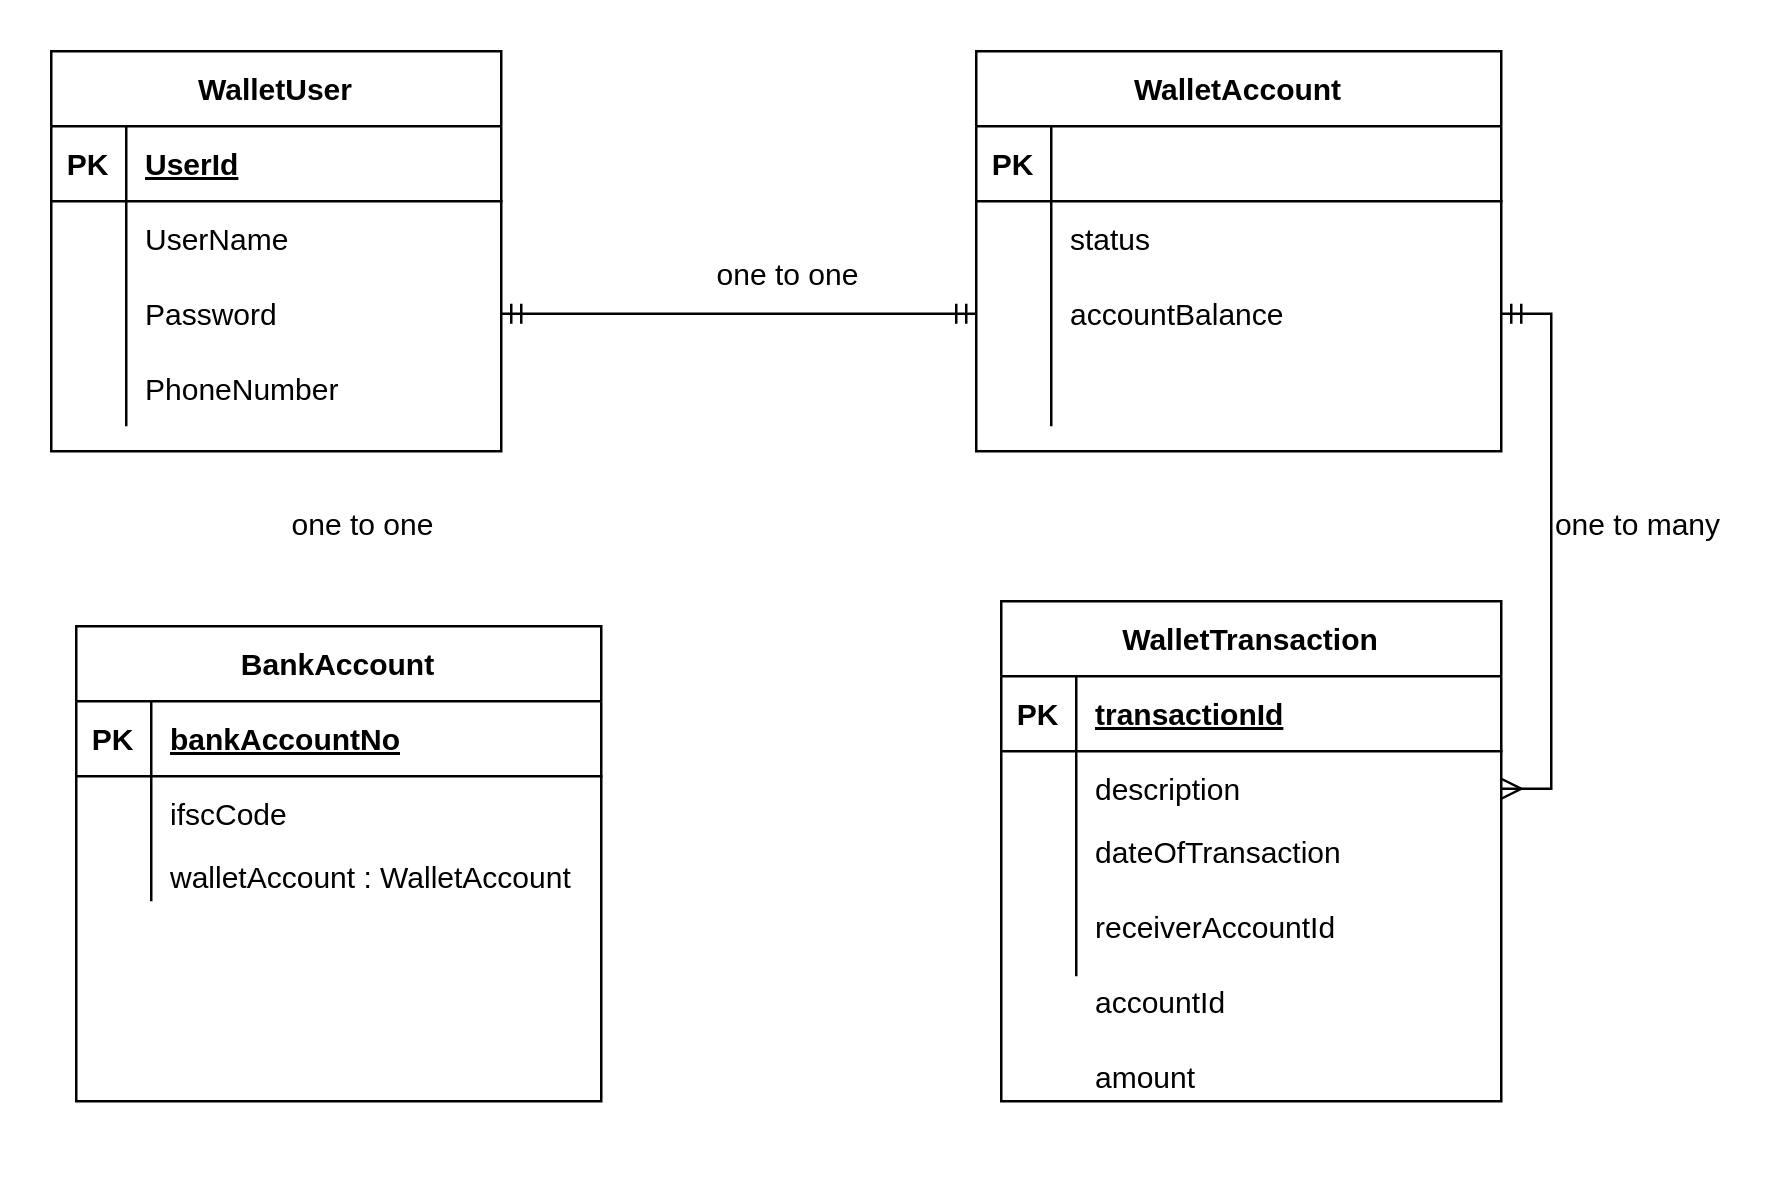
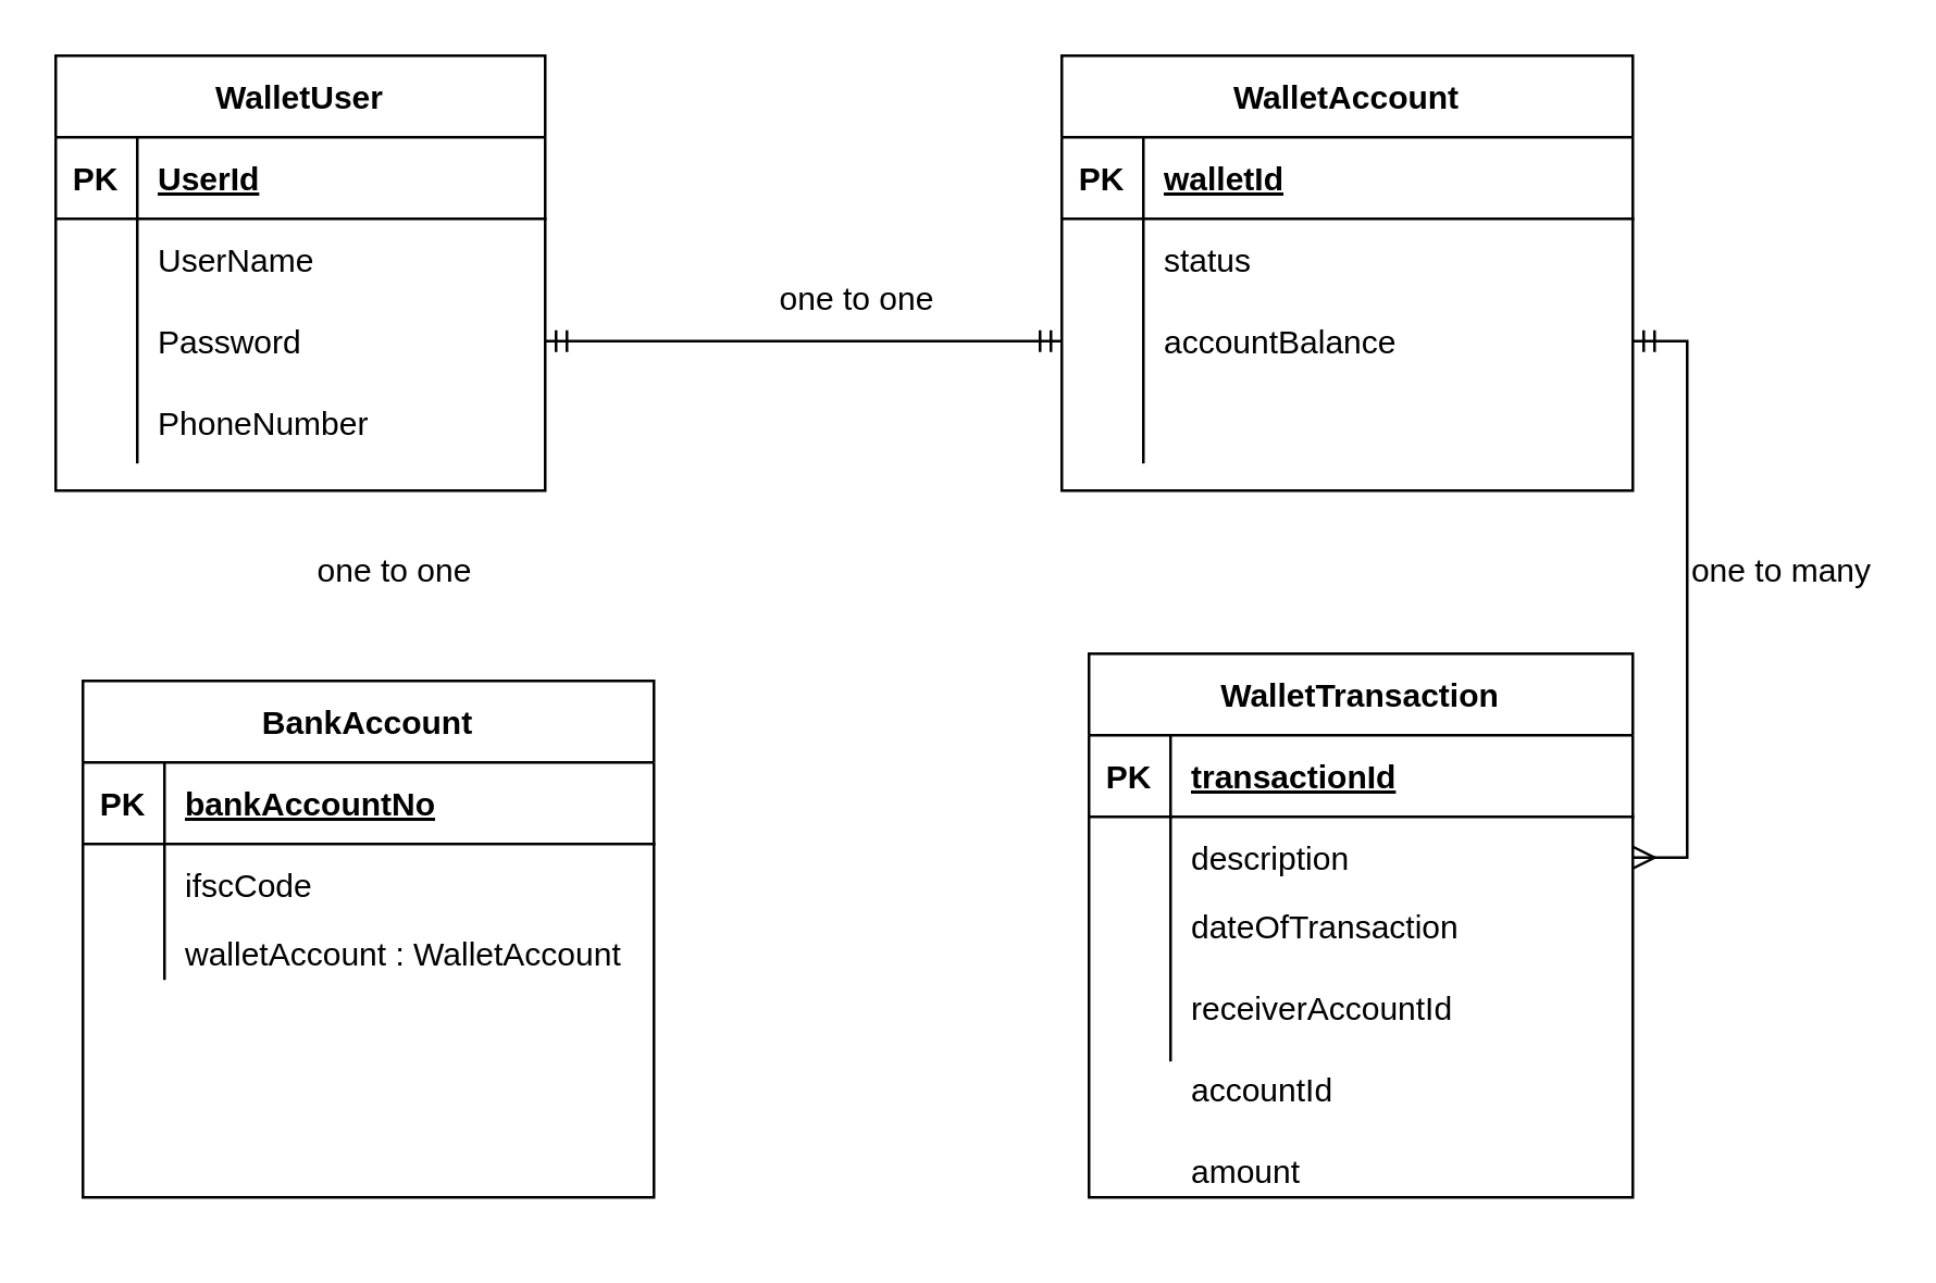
  <mxCell id="0" />
  <mxCell id="1" parent="0" />
  <mxCell id="2" value="WalletUser" style="shape=table;startSize=30;container=1;collapsible=1;childLayout=tableLayout;fixedRows=1;rowLines=0;fontStyle=1;align=center;resizeLast=1;" vertex="1" parent="1"><mxGeometry x="20" y="20" width="180" height="160" as="geometry" /></mxCell>
  <mxCell id="3" value="" style="shape=partialRectangle;collapsible=0;dropTarget=0;pointerEvents=0;fillColor=none;top=0;left=0;bottom=1;right=0;points=[[0,0.5],[1,0.5]];portConstraint=eastwest;" vertex="1" parent="2"><mxGeometry y="30" width="180" height="30" as="geometry" /></mxCell>
  <mxCell id="4" value="PK" style="shape=partialRectangle;connectable=0;fillColor=none;top=0;left=0;bottom=0;right=0;fontStyle=1;overflow=hidden;" vertex="1" parent="3"><mxGeometry width="30" height="30" as="geometry" /></mxCell>
  <mxCell id="5" value="UserId" style="shape=partialRectangle;connectable=0;fillColor=none;top=0;left=0;bottom=0;right=0;align=left;spacingLeft=6;fontStyle=5;overflow=hidden;" vertex="1" parent="3"><mxGeometry x="30" width="150" height="30" as="geometry" /></mxCell>
  <mxCell id="6" value="" style="shape=partialRectangle;collapsible=0;dropTarget=0;pointerEvents=0;fillColor=none;top=0;left=0;bottom=0;right=0;points=[[0,0.5],[1,0.5]];portConstraint=eastwest;" vertex="1" parent="2"><mxGeometry y="60" width="180" height="30" as="geometry" /></mxCell>
  <mxCell id="7" value="" style="shape=partialRectangle;connectable=0;fillColor=none;top=0;left=0;bottom=0;right=0;editable=1;overflow=hidden;" vertex="1" parent="6"><mxGeometry width="30" height="30" as="geometry" /></mxCell>
  <mxCell id="8" value="UserName" style="shape=partialRectangle;connectable=0;fillColor=none;top=0;left=0;bottom=0;right=0;align=left;spacingLeft=6;overflow=hidden;" vertex="1" parent="6"><mxGeometry x="30" width="150" height="30" as="geometry" /></mxCell>
  <mxCell id="9" value="" style="shape=partialRectangle;collapsible=0;dropTarget=0;pointerEvents=0;fillColor=none;top=0;left=0;bottom=0;right=0;points=[[0,0.5],[1,0.5]];portConstraint=eastwest;" vertex="1" parent="2"><mxGeometry y="90" width="180" height="30" as="geometry" /></mxCell>
  <mxCell id="10" value="" style="shape=partialRectangle;connectable=0;fillColor=none;top=0;left=0;bottom=0;right=0;editable=1;overflow=hidden;" vertex="1" parent="9"><mxGeometry width="30" height="30" as="geometry" /></mxCell>
  <mxCell id="11" value="Password" style="shape=partialRectangle;connectable=0;fillColor=none;top=0;left=0;bottom=0;right=0;align=left;spacingLeft=6;overflow=hidden;" vertex="1" parent="9"><mxGeometry x="30" width="150" height="30" as="geometry" /></mxCell>
  <mxCell id="12" value="" style="shape=partialRectangle;collapsible=0;dropTarget=0;pointerEvents=0;fillColor=none;top=0;left=0;bottom=0;right=0;points=[[0,0.5],[1,0.5]];portConstraint=eastwest;" vertex="1" parent="2"><mxGeometry y="120" width="180" height="30" as="geometry" /></mxCell>
  <mxCell id="13" value="" style="shape=partialRectangle;connectable=0;fillColor=none;top=0;left=0;bottom=0;right=0;editable=1;overflow=hidden;" vertex="1" parent="12"><mxGeometry width="30" height="30" as="geometry" /></mxCell>
  <mxCell id="14" value="PhoneNumber" style="shape=partialRectangle;connectable=0;fillColor=none;top=0;left=0;bottom=0;right=0;align=left;spacingLeft=6;overflow=hidden;" vertex="1" parent="12"><mxGeometry x="30" width="150" height="30" as="geometry" /></mxCell>
  <mxCell id="15" value="WalletAccount" style="shape=table;startSize=30;container=1;collapsible=1;childLayout=tableLayout;fixedRows=1;rowLines=0;fontStyle=1;align=center;resizeLast=1;" vertex="1" parent="1"><mxGeometry x="390" y="20" width="210" height="160" as="geometry" /></mxCell>
  <mxCell id="16" value="" style="shape=partialRectangle;collapsible=0;dropTarget=0;pointerEvents=0;fillColor=none;top=0;left=0;bottom=1;right=0;points=[[0,0.5],[1,0.5]];portConstraint=eastwest;" vertex="1" parent="15"><mxGeometry y="30" width="210" height="30" as="geometry" /></mxCell>
  <mxCell id="17" value="PK" style="shape=partialRectangle;connectable=0;fillColor=none;top=0;left=0;bottom=0;right=0;fontStyle=1;overflow=hidden;" vertex="1" parent="16"><mxGeometry width="30" height="30" as="geometry" /></mxCell>
+ <mxCell id="18" value="walletId" style="shape=partialRectangle;connectable=0;fillColor=none;top=0;left=0;bottom=0;right=0;align=left;spacingLeft=6;fontStyle=5;overflow=hidden;" vertex="1" parent="16"><mxGeometry x="30" width="180" height="30" as="geometry" /></mxCell>
  <mxCell id="19" value="" style="shape=partialRectangle;collapsible=0;dropTarget=0;pointerEvents=0;fillColor=none;top=0;left=0;bottom=0;right=0;points=[[0,0.5],[1,0.5]];portConstraint=eastwest;" vertex="1" parent="15"><mxGeometry y="60" width="210" height="30" as="geometry" /></mxCell>
  <mxCell id="20" value="" style="shape=partialRectangle;connectable=0;fillColor=none;top=0;left=0;bottom=0;right=0;editable=1;overflow=hidden;" vertex="1" parent="19"><mxGeometry width="30" height="30" as="geometry" /></mxCell>
  <mxCell id="21" value="status" style="shape=partialRectangle;connectable=0;fillColor=none;top=0;left=0;bottom=0;right=0;align=left;spacingLeft=6;overflow=hidden;" vertex="1" parent="19"><mxGeometry x="30" width="180" height="30" as="geometry" /></mxCell>
  <mxCell id="22" value="" style="shape=partialRectangle;collapsible=0;dropTarget=0;pointerEvents=0;fillColor=none;top=0;left=0;bottom=0;right=0;points=[[0,0.5],[1,0.5]];portConstraint=eastwest;" vertex="1" parent="15"><mxGeometry y="90" width="210" height="30" as="geometry" /></mxCell>
  <mxCell id="23" value="" style="shape=partialRectangle;connectable=0;fillColor=none;top=0;left=0;bottom=0;right=0;editable=1;overflow=hidden;" vertex="1" parent="22"><mxGeometry width="30" height="30" as="geometry" /></mxCell>
  <mxCell id="24" value="accountBalance" style="shape=partialRectangle;connectable=0;fillColor=none;top=0;left=0;bottom=0;right=0;align=left;spacingLeft=6;overflow=hidden;" vertex="1" parent="22"><mxGeometry x="30" width="180" height="30" as="geometry" /></mxCell>
  <mxCell id="25" value="" style="shape=partialRectangle;collapsible=0;dropTarget=0;pointerEvents=0;fillColor=none;top=0;left=0;bottom=0;right=0;points=[[0,0.5],[1,0.5]];portConstraint=eastwest;" vertex="1" parent="15"><mxGeometry y="120" width="210" height="30" as="geometry" /></mxCell>
  <mxCell id="26" value="" style="shape=partialRectangle;connectable=0;fillColor=none;top=0;left=0;bottom=0;right=0;editable=1;overflow=hidden;" vertex="1" parent="25"><mxGeometry width="30" height="30" as="geometry" /></mxCell>
  <mxCell id="27" value="" style="shape=partialRectangle;connectable=0;fillColor=none;top=0;left=0;bottom=0;right=0;align=left;spacingLeft=6;overflow=hidden;" vertex="1" parent="25"><mxGeometry x="30" width="180" height="30" as="geometry" /></mxCell>
  <mxCell id="28" value="BankAccount" style="shape=table;startSize=30;container=1;collapsible=1;childLayout=tableLayout;fixedRows=1;rowLines=0;fontStyle=1;align=center;resizeLast=1;" vertex="1" parent="1"><mxGeometry x="30" y="250" width="210" height="190" as="geometry" /></mxCell>
  <mxCell id="29" value="" style="shape=partialRectangle;collapsible=0;dropTarget=0;pointerEvents=0;fillColor=none;top=0;left=0;bottom=1;right=0;points=[[0,0.5],[1,0.5]];portConstraint=eastwest;" vertex="1" parent="28"><mxGeometry y="30" width="210" height="30" as="geometry" /></mxCell>
  <mxCell id="30" value="PK" style="shape=partialRectangle;connectable=0;fillColor=none;top=0;left=0;bottom=0;right=0;fontStyle=1;overflow=hidden;" vertex="1" parent="29"><mxGeometry width="30" height="30" as="geometry" /></mxCell>
  <mxCell id="31" value="bankAccountNo" style="shape=partialRectangle;connectable=0;fillColor=none;top=0;left=0;bottom=0;right=0;align=left;spacingLeft=6;fontStyle=5;overflow=hidden;" vertex="1" parent="29"><mxGeometry x="30" width="180" height="30" as="geometry" /></mxCell>
  <mxCell id="32" value="" style="shape=partialRectangle;collapsible=0;dropTarget=0;pointerEvents=0;fillColor=none;top=0;left=0;bottom=0;right=0;points=[[0,0.5],[1,0.5]];portConstraint=eastwest;" vertex="1" parent="28"><mxGeometry y="60" width="210" height="30" as="geometry" /></mxCell>
  <mxCell id="33" value="" style="shape=partialRectangle;connectable=0;fillColor=none;top=0;left=0;bottom=0;right=0;editable=1;overflow=hidden;" vertex="1" parent="32"><mxGeometry width="30" height="30" as="geometry" /></mxCell>
  <mxCell id="34" value="ifscCode" style="shape=partialRectangle;connectable=0;fillColor=none;top=0;left=0;bottom=0;right=0;align=left;spacingLeft=6;overflow=hidden;" vertex="1" parent="32"><mxGeometry x="30" width="180" height="30" as="geometry" /></mxCell>
  <mxCell id="35" value="" style="shape=partialRectangle;collapsible=0;dropTarget=0;pointerEvents=0;fillColor=none;top=0;left=0;bottom=0;right=0;points=[[0,0.5],[1,0.5]];portConstraint=eastwest;" vertex="1" parent="28"><mxGeometry y="90" width="210" height="20" as="geometry" /></mxCell>
  <mxCell id="36" value="" style="shape=partialRectangle;connectable=0;fillColor=none;top=0;left=0;bottom=0;right=0;editable=1;overflow=hidden;" vertex="1" parent="35"><mxGeometry width="30" height="20" as="geometry" /></mxCell>
  <mxCell id="37" value="walletAccount : WalletAccount" style="shape=partialRectangle;connectable=0;fillColor=none;top=0;left=0;bottom=0;right=0;align=left;spacingLeft=6;overflow=hidden;" vertex="1" parent="35"><mxGeometry x="30" width="180" height="20" as="geometry" /></mxCell>
  <mxCell id="38" value="WalletTransaction" style="shape=table;startSize=30;container=1;collapsible=1;childLayout=tableLayout;fixedRows=1;rowLines=0;fontStyle=1;align=center;resizeLast=1;" vertex="1" parent="1"><mxGeometry x="400" y="240" width="200" height="200" as="geometry" /></mxCell>
  <mxCell id="39" value="" style="shape=partialRectangle;collapsible=0;dropTarget=0;pointerEvents=0;fillColor=none;top=0;left=0;bottom=1;right=0;points=[[0,0.5],[1,0.5]];portConstraint=eastwest;" vertex="1" parent="38"><mxGeometry y="30" width="200" height="30" as="geometry" /></mxCell>
  <mxCell id="40" value="PK" style="shape=partialRectangle;connectable=0;fillColor=none;top=0;left=0;bottom=0;right=0;fontStyle=1;overflow=hidden;" vertex="1" parent="39"><mxGeometry width="30" height="30" as="geometry" /></mxCell>
  <mxCell id="41" value="transactionId" style="shape=partialRectangle;connectable=0;fillColor=none;top=0;left=0;bottom=0;right=0;align=left;spacingLeft=6;fontStyle=5;overflow=hidden;" vertex="1" parent="39"><mxGeometry x="30" width="170" height="30" as="geometry" /></mxCell>
  <mxCell id="42" value="" style="shape=partialRectangle;collapsible=0;dropTarget=0;pointerEvents=0;fillColor=none;top=0;left=0;bottom=0;right=0;points=[[0,0.5],[1,0.5]];portConstraint=eastwest;" vertex="1" parent="38"><mxGeometry y="60" width="200" height="30" as="geometry" /></mxCell>
  <mxCell id="43" value="" style="shape=partialRectangle;connectable=0;fillColor=none;top=0;left=0;bottom=0;right=0;editable=1;overflow=hidden;" vertex="1" parent="42"><mxGeometry width="30" height="30" as="geometry" /></mxCell>
  <mxCell id="44" value="description" style="shape=partialRectangle;connectable=0;fillColor=none;top=0;left=0;bottom=0;right=0;align=left;spacingLeft=6;overflow=hidden;" vertex="1" parent="42"><mxGeometry x="30" width="170" height="30" as="geometry" /></mxCell>
  <mxCell id="45" value="" style="shape=partialRectangle;collapsible=0;dropTarget=0;pointerEvents=0;fillColor=none;top=0;left=0;bottom=0;right=0;points=[[0,0.5],[1,0.5]];portConstraint=eastwest;" vertex="1" parent="38"><mxGeometry y="90" width="200" height="20" as="geometry" /></mxCell>
  <mxCell id="46" value="" style="shape=partialRectangle;connectable=0;fillColor=none;top=0;left=0;bottom=0;right=0;editable=1;overflow=hidden;" vertex="1" parent="45"><mxGeometry width="30" height="20" as="geometry" /></mxCell>
  <mxCell id="47" value="dateOfTransaction" style="shape=partialRectangle;connectable=0;fillColor=none;top=0;left=0;bottom=0;right=0;align=left;spacingLeft=6;overflow=hidden;" vertex="1" parent="45"><mxGeometry x="30" width="170" height="20" as="geometry" /></mxCell>
  <mxCell id="48" value="" style="shape=partialRectangle;collapsible=0;dropTarget=0;pointerEvents=0;fillColor=none;top=0;left=0;bottom=0;right=0;points=[[0,0.5],[1,0.5]];portConstraint=eastwest;" vertex="1" parent="38"><mxGeometry y="110" width="200" height="40" as="geometry" /></mxCell>
  <mxCell id="49" value="" style="shape=partialRectangle;connectable=0;fillColor=none;top=0;left=0;bottom=0;right=0;editable=1;overflow=hidden;" vertex="1" parent="48"><mxGeometry width="30" height="40" as="geometry" /></mxCell>
  <mxCell id="50" value="receiverAccountId" style="shape=partialRectangle;connectable=0;fillColor=none;top=0;left=0;bottom=0;right=0;align=left;spacingLeft=6;overflow=hidden;" vertex="1" parent="48"><mxGeometry x="30" width="170" height="40" as="geometry" /></mxCell>
  <mxCell id="51" value="accountId" style="shape=partialRectangle;connectable=0;fillColor=none;top=0;left=0;bottom=0;right=0;align=left;spacingLeft=6;overflow=hidden;" vertex="1" parent="1"><mxGeometry x="430" y="380" width="170" height="40" as="geometry" /></mxCell>
  <mxCell id="52" style="edgeStyle=orthogonalEdgeStyle;rounded=0;orthogonalLoop=1;jettySize=auto;html=1;entryX=0;entryY=0.5;entryDx=0;entryDy=0;endArrow=ERmandOne;endFill=0;startArrow=ERmandOne;startFill=0;" edge="1" parent="1" source="9" target="22"><mxGeometry relative="1" as="geometry" /></mxCell>
  <mxCell id="53" value="one to one" style="text;html=1;strokeColor=none;fillColor=none;align=center;verticalAlign=middle;whiteSpace=wrap;rounded=0;" vertex="1" parent="1"><mxGeometry x="280" y="100" width="70" height="20" as="geometry" /></mxCell>
  <mxCell id="54" value="one to one" style="text;html=1;strokeColor=none;fillColor=none;align=center;verticalAlign=middle;whiteSpace=wrap;rounded=0;" vertex="1" parent="1"><mxGeometry x="110" y="200" width="70" height="20" as="geometry" /></mxCell>
  <mxCell id="55" style="edgeStyle=orthogonalEdgeStyle;rounded=0;orthogonalLoop=1;jettySize=auto;html=1;entryX=1;entryY=0.5;entryDx=0;entryDy=0;startArrow=ERmandOne;startFill=0;endArrow=ERmany;endFill=0;" edge="1" parent="1" source="22" target="42"><mxGeometry relative="1" as="geometry" /></mxCell>
  <mxCell id="56" value="one to many" style="text;html=1;strokeColor=none;fillColor=none;align=center;verticalAlign=middle;whiteSpace=wrap;rounded=0;" vertex="1" parent="1"><mxGeometry x="620" y="200" width="70" height="20" as="geometry" /></mxCell>
  <mxCell id="57" value="amount" style="shape=partialRectangle;connectable=0;fillColor=none;top=0;left=0;bottom=0;right=0;align=left;spacingLeft=6;overflow=hidden;" vertex="1" parent="1"><mxGeometry x="430" y="410" width="170" height="40" as="geometry" /></mxCell>
